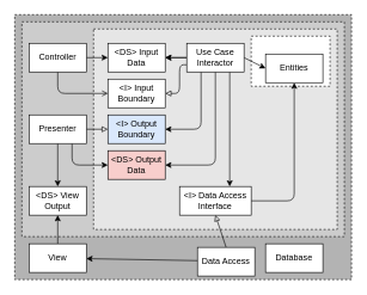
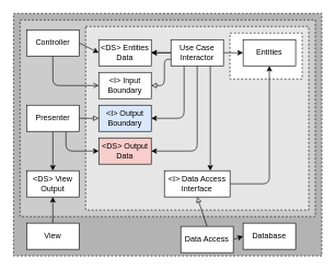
  <mxCell id="0" />
  <mxCell id="1" parent="0" />
  <mxCell id="2" value="" style="rounded=0;whiteSpace=wrap;html=1;dashed=1;fillColor=#B3B3B3;" vertex="1" parent="1"><mxGeometry x="20" y="20" width="470" height="370" as="geometry" /></mxCell>
  <mxCell id="3" value="" style="rounded=0;whiteSpace=wrap;html=1;dashed=1;fillColor=#CCCCCC;" vertex="1" parent="1"><mxGeometry x="30" y="30" width="450" height="300" as="geometry" /></mxCell>
  <mxCell id="4" value="" style="rounded=0;whiteSpace=wrap;html=1;dashed=1;fillColor=#E6E6E6;" vertex="1" parent="1"><mxGeometry x="130" y="40" width="340" height="280" as="geometry" /></mxCell>
  <mxCell id="5" value="" style="rounded=0;whiteSpace=wrap;html=1;dashed=1;" vertex="1" parent="1"><mxGeometry x="350" y="50" width="110" height="70" as="geometry" /></mxCell>
- <mxCell id="6" value="Entities" style="rounded=0;whiteSpace=wrap;html=1;" vertex="1" parent="1"><mxGeometry x="370" y="75" width="80" height="40" as="geometry" /></mxCell>
+ <mxCell id="6" value="Entities" style="rounded=0;whiteSpace=wrap;html=1;" vertex="1" parent="1"><mxGeometry x="370" y="60" width="80" height="40" as="geometry" /></mxCell>
  <mxCell id="7" style="edgeStyle=none;html=1;exitX=1;exitY=0.5;exitDx=0;exitDy=0;entryX=0;entryY=0.5;entryDx=0;entryDy=0;" edge="1" parent="1" source="14" target="6"><mxGeometry relative="1" as="geometry" /></mxCell>
  <mxCell id="8" style="edgeStyle=none;html=1;exitX=0;exitY=0.5;exitDx=0;exitDy=0;entryX=1;entryY=0.5;entryDx=0;entryDy=0;" edge="1" parent="1" source="14" target="17"><mxGeometry relative="1" as="geometry" /></mxCell>
  <mxCell id="9" style="edgeStyle=none;html=1;exitX=0;exitY=0.75;exitDx=0;exitDy=0;entryX=1;entryY=0.5;entryDx=0;entryDy=0;endArrow=block;endFill=0;" edge="1" parent="1" source="14" target="18"><mxGeometry relative="1" as="geometry"><Array as="points"><mxPoint x="250" y="90" /><mxPoint x="250" y="130" /></Array></mxGeometry></mxCell>
  <mxCell id="10" style="edgeStyle=none;html=1;exitX=0.25;exitY=1;exitDx=0;exitDy=0;entryX=1;entryY=0.5;entryDx=0;entryDy=0;" edge="1" parent="1" source="14" target="19"><mxGeometry relative="1" as="geometry"><Array as="points"><mxPoint x="280" y="180" /></Array></mxGeometry></mxCell>
  <mxCell id="11" style="edgeStyle=none;html=1;exitX=0.5;exitY=1;exitDx=0;exitDy=0;entryX=1;entryY=0.5;entryDx=0;entryDy=0;" edge="1" parent="1" source="14" target="20"><mxGeometry relative="1" as="geometry"><Array as="points"><mxPoint x="300" y="230" /></Array></mxGeometry></mxCell>
  <mxCell id="12" style="edgeStyle=none;html=1;exitX=0.75;exitY=1;exitDx=0;exitDy=0;" edge="1" parent="1" source="14"><mxGeometry relative="1" as="geometry"><mxPoint x="320" y="260" as="targetPoint" /></mxGeometry></mxCell>
  <mxCell id="13" style="edgeStyle=none;html=1;exitX=0;exitY=0.5;exitDx=0;exitDy=0;endArrow=classic;endFill=1;" edge="1" parent="1" source="14" target="17"><mxGeometry relative="1" as="geometry" /></mxCell>
  <mxCell id="14" value="Use Case&lt;br&gt;Interactor" style="rounded=0;whiteSpace=wrap;html=1;" vertex="1" parent="1"><mxGeometry x="260" y="60" width="80" height="40" as="geometry" /></mxCell>
  <mxCell id="15" style="edgeStyle=none;html=1;exitX=1;exitY=0.5;exitDx=0;exitDy=0;entryX=0.5;entryY=1;entryDx=0;entryDy=0;" edge="1" parent="1" source="16" target="6"><mxGeometry relative="1" as="geometry"><Array as="points"><mxPoint x="410" y="280" /></Array></mxGeometry></mxCell>
  <mxCell id="16" value="&amp;lt;I&amp;gt; Data Access&lt;br&gt;Interface" style="rounded=0;whiteSpace=wrap;html=1;" vertex="1" parent="1"><mxGeometry x="250" y="260" width="100" height="40" as="geometry" /></mxCell>
- <mxCell id="17" value="&amp;lt;DS&amp;gt; Input&lt;br&gt;Data" style="rounded=0;whiteSpace=wrap;html=1;" vertex="1" parent="1"><mxGeometry x="150" y="60" width="80" height="40" as="geometry" /></mxCell>
+ <mxCell id="17" value="&amp;lt;DS&amp;gt; Entities&lt;br&gt;Data" style="rounded=0;whiteSpace=wrap;html=1;" vertex="1" parent="1"><mxGeometry x="150" y="60" width="80" height="40" as="geometry" /></mxCell>
  <mxCell id="18" value="&amp;lt;I&amp;gt; Input Boundary" style="rounded=0;whiteSpace=wrap;html=1;" vertex="1" parent="1"><mxGeometry x="150" y="110" width="80" height="40" as="geometry" /></mxCell>
  <mxCell id="19" value="&amp;lt;I&amp;gt; Output Boundary" style="rounded=0;whiteSpace=wrap;html=1;fillColor=#dae8fc;" vertex="1" parent="1"><mxGeometry x="150" y="160" width="80" height="40" as="geometry" /></mxCell>
  <mxCell id="20" value="&amp;lt;DS&amp;gt; Output&lt;br&gt;Data" style="rounded=0;whiteSpace=wrap;html=1;fillColor=#f8cecc;" vertex="1" parent="1"><mxGeometry x="150" y="210" width="80" height="40" as="geometry" /></mxCell>
  <mxCell id="21" style="edgeStyle=none;html=1;exitX=1;exitY=0.5;exitDx=0;exitDy=0;entryX=0;entryY=0.5;entryDx=0;entryDy=0;" edge="1" parent="1" source="23" target="17"><mxGeometry relative="1" as="geometry" /></mxCell>
  <mxCell id="22" style="edgeStyle=none;html=1;exitX=0.5;exitY=1;exitDx=0;exitDy=0;entryX=0;entryY=0.5;entryDx=0;entryDy=0;endArrow=open;" edge="1" parent="1" source="23" target="18"><mxGeometry relative="1" as="geometry"><Array as="points"><mxPoint x="80" y="130" /></Array></mxGeometry></mxCell>
- <mxCell id="23" value="Controller" style="rounded=0;whiteSpace=wrap;html=1;" vertex="1" parent="1"><mxGeometry x="40" y="60" width="80" height="40" as="geometry" /></mxCell>
+ <mxCell id="23" value="Controller" style="rounded=0;whiteSpace=wrap;html=1;" vertex="1" parent="1"><mxGeometry x="40" y="45" width="80" height="40" as="geometry" /></mxCell>
  <mxCell id="24" style="edgeStyle=none;html=1;exitX=1;exitY=0.5;exitDx=0;exitDy=0;entryX=0;entryY=0.5;entryDx=0;entryDy=0;endArrow=block;endFill=0;" edge="1" parent="1" source="27" target="19"><mxGeometry relative="1" as="geometry" /></mxCell>
  <mxCell id="25" style="edgeStyle=none;html=1;exitX=0.75;exitY=1;exitDx=0;exitDy=0;entryX=0;entryY=0.5;entryDx=0;entryDy=0;" edge="1" parent="1" source="27" target="20"><mxGeometry relative="1" as="geometry"><Array as="points"><mxPoint x="100" y="230" /></Array></mxGeometry></mxCell>
  <mxCell id="26" style="edgeStyle=none;html=1;exitX=0.5;exitY=1;exitDx=0;exitDy=0;" edge="1" parent="1" source="27" target="28"><mxGeometry relative="1" as="geometry" /></mxCell>
  <mxCell id="27" value="Presenter" style="rounded=0;whiteSpace=wrap;html=1;" vertex="1" parent="1"><mxGeometry x="40" y="160" width="80" height="40" as="geometry" /></mxCell>
  <mxCell id="28" value="&amp;lt;DS&amp;gt; View Output" style="rounded=0;whiteSpace=wrap;html=1;" vertex="1" parent="1"><mxGeometry x="40" y="260" width="80" height="40" as="geometry" /></mxCell>
  <mxCell id="29" style="edgeStyle=none;html=1;exitX=0.5;exitY=0;exitDx=0;exitDy=0;entryX=0.5;entryY=1;entryDx=0;entryDy=0;" edge="1" parent="1" source="30" target="28"><mxGeometry relative="1" as="geometry" /></mxCell>
  <mxCell id="30" value="View" style="rounded=0;whiteSpace=wrap;html=1;" vertex="1" parent="1"><mxGeometry x="40" y="340" width="80" height="40" as="geometry" /></mxCell>
  <mxCell id="31" style="edgeStyle=none;html=1;exitX=0.5;exitY=0;exitDx=0;exitDy=0;entryX=0.5;entryY=1;entryDx=0;entryDy=0;endArrow=block;endFill=0;" edge="1" parent="1" source="33" target="16"><mxGeometry relative="1" as="geometry" /></mxCell>
- <mxCell id="32" style="edgeStyle=none;html=1;exitX=1;exitY=0.5;exitDx=0;exitDy=0;" edge="1" parent="1" source="33" target="30"><mxGeometry relative="1" as="geometry" /></mxCell>
+ <mxCell id="32" style="edgeStyle=none;html=1;exitX=1;exitY=0.5;exitDx=0;exitDy=0;entryX=0;entryY=0.5;entryDx=0;entryDy=0;" edge="1" parent="1" source="33" target="34"><mxGeometry relative="1" as="geometry" /></mxCell>
  <mxCell id="33" value="Data Access" style="rounded=0;whiteSpace=wrap;html=1;" vertex="1" parent="1"><mxGeometry x="275" y="345" width="80" height="40" as="geometry" /></mxCell>
  <mxCell id="34" value="Database" style="rounded=0;whiteSpace=wrap;html=1;" vertex="1" parent="1"><mxGeometry x="370" y="340" width="80" height="40" as="geometry" /></mxCell>
